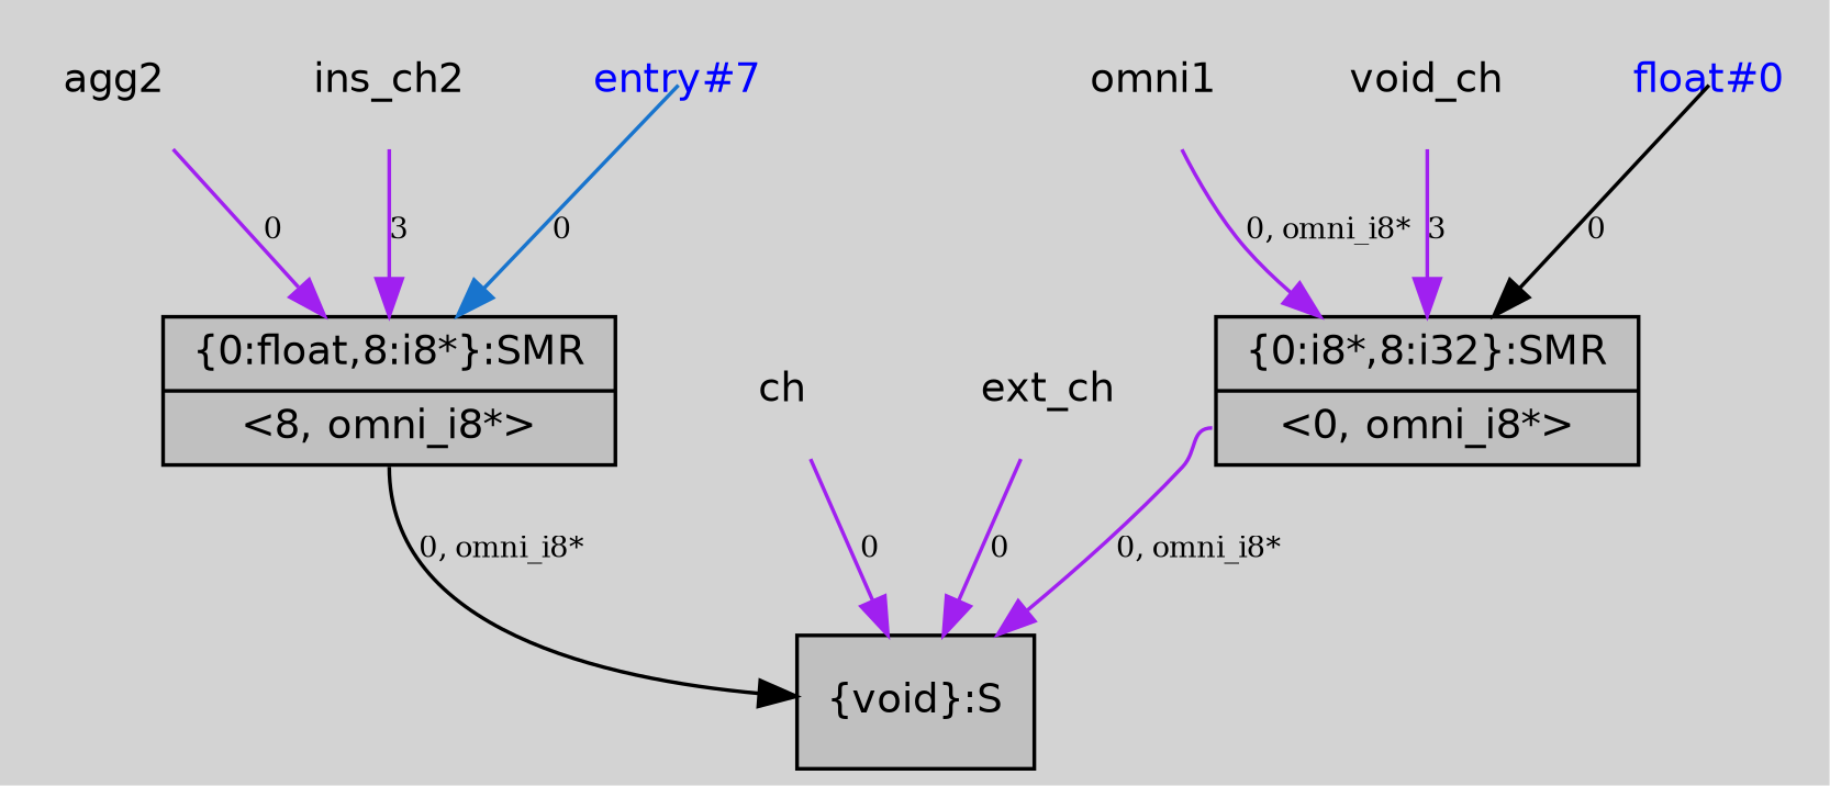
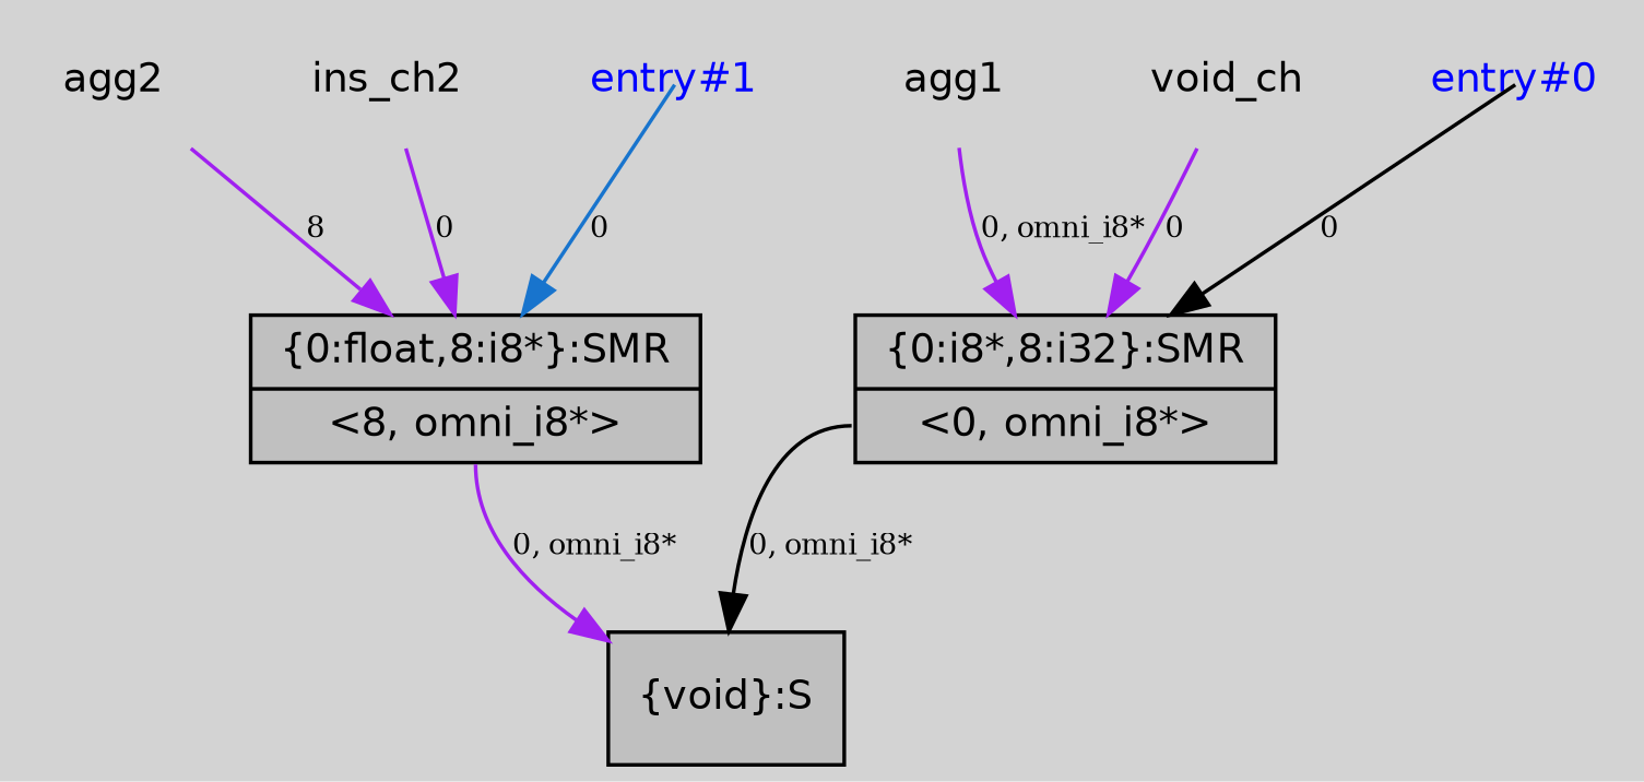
  digraph {
    bgcolor=lightgray
    fontname=Helvetica
    node [fontname=Helvetica fontsize=11 shape=plaintext]
    edge [arrowtail=tee fontsize=8 color=purple]
    n1 [fillcolor=gray label="{\{0:i8*,8:i32\}:SMR|{<s0>\<0, omni_i8*\>}}" shape=record style=filled]
    n2 [fillcolor=gray label="{\{void\}:S}" shape=record style=filled]
    n3 [fillcolor=gray label="{\{0:float,8:i8*\}:SMR|{<s0>\<8, omni_i8*\>}}" shape=record style=filled]
    n4 [label=agg2]
-   n5 [label=omni1]
+   n5 [label=agg1]
    n6 [label=void_ch]
-   n7 [label=ch]
-   n8 [label=ext_ch]
    n9 [label=ins_ch2]
-   n10 [fontcolor=blue label="entry#7"]
-   n11 [fontcolor=blue label="float#0"]
-   n1 -> n2 [label="0, omni_i8*" tailport=s0]
-   n3 -> n2 [label="0, omni_i8*" tailport=s0 color=""]
-   n4 -> n3 [label=0]
+   n10 [fontcolor=blue label="entry#1"]
+   n11 [fontcolor=blue label="entry#0"]
+   n1 -> n2 [label="0, omni_i8*" tailport=s0 color=""]
+   n3 -> n2 [label="0, omni_i8*" tailport=s0]
+   n4 -> n3 [label=8]
    n5 -> n1 [label="0, omni_i8*"]
-   n6 -> n1 [label=3]
-   n7 -> n2 [label=0]
-   n8 -> n2 [label=0]
-   n9 -> n3 [label=3]
+   n6 -> n1 [label=0]
+   n9 -> n3 [label=0]
    n10 -> n3 [color=dodgerblue3 label=0 tailclip=false arrowtail=""]
    n11 -> n1 [color=black label=0 tailclip=false arrowtail=""]
  }
